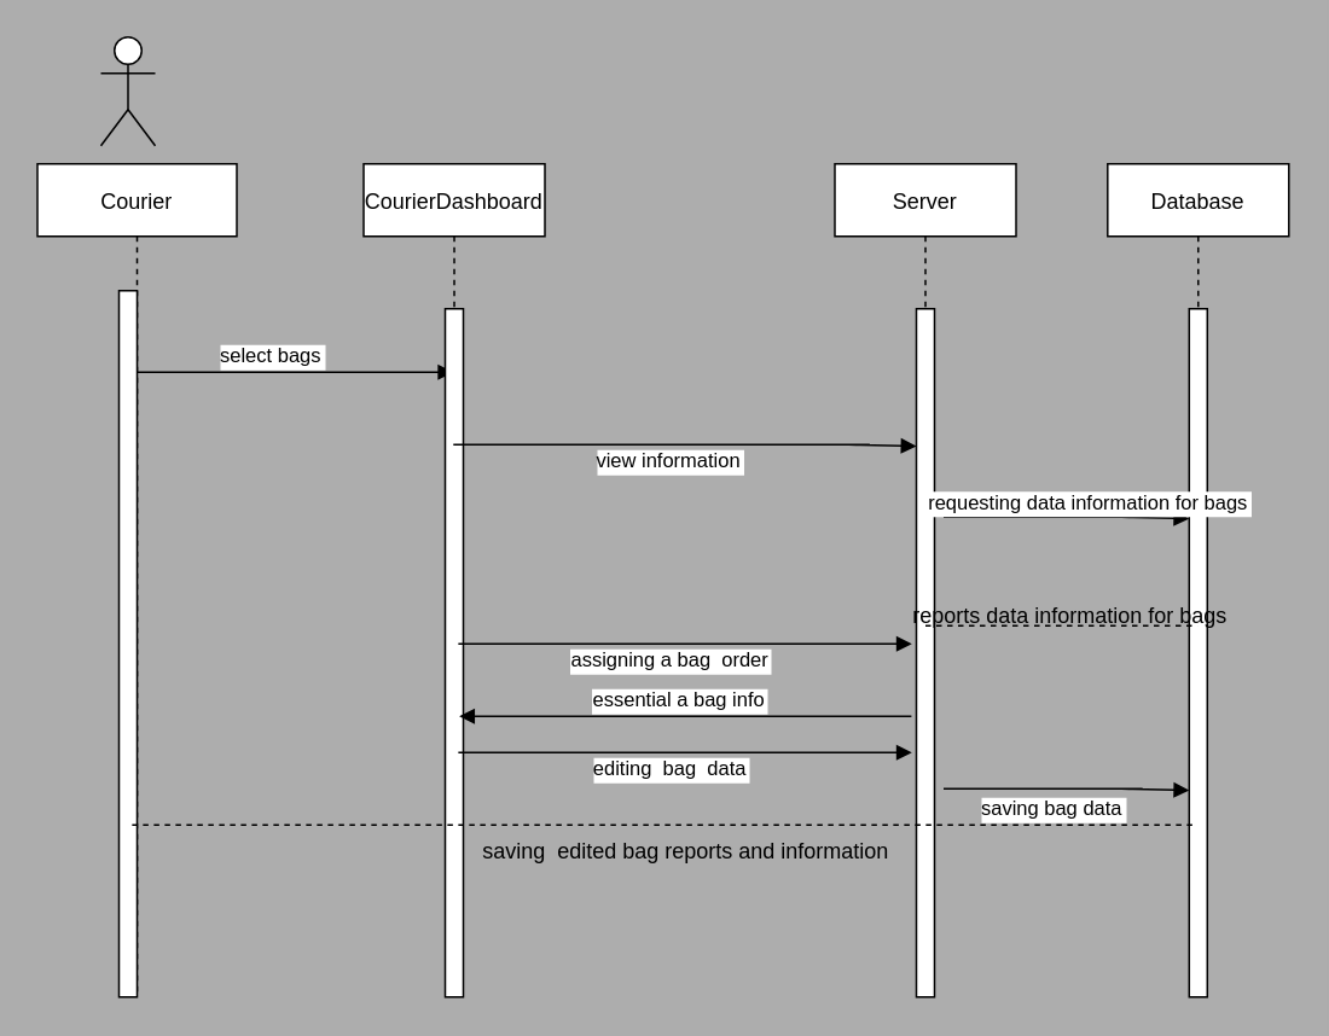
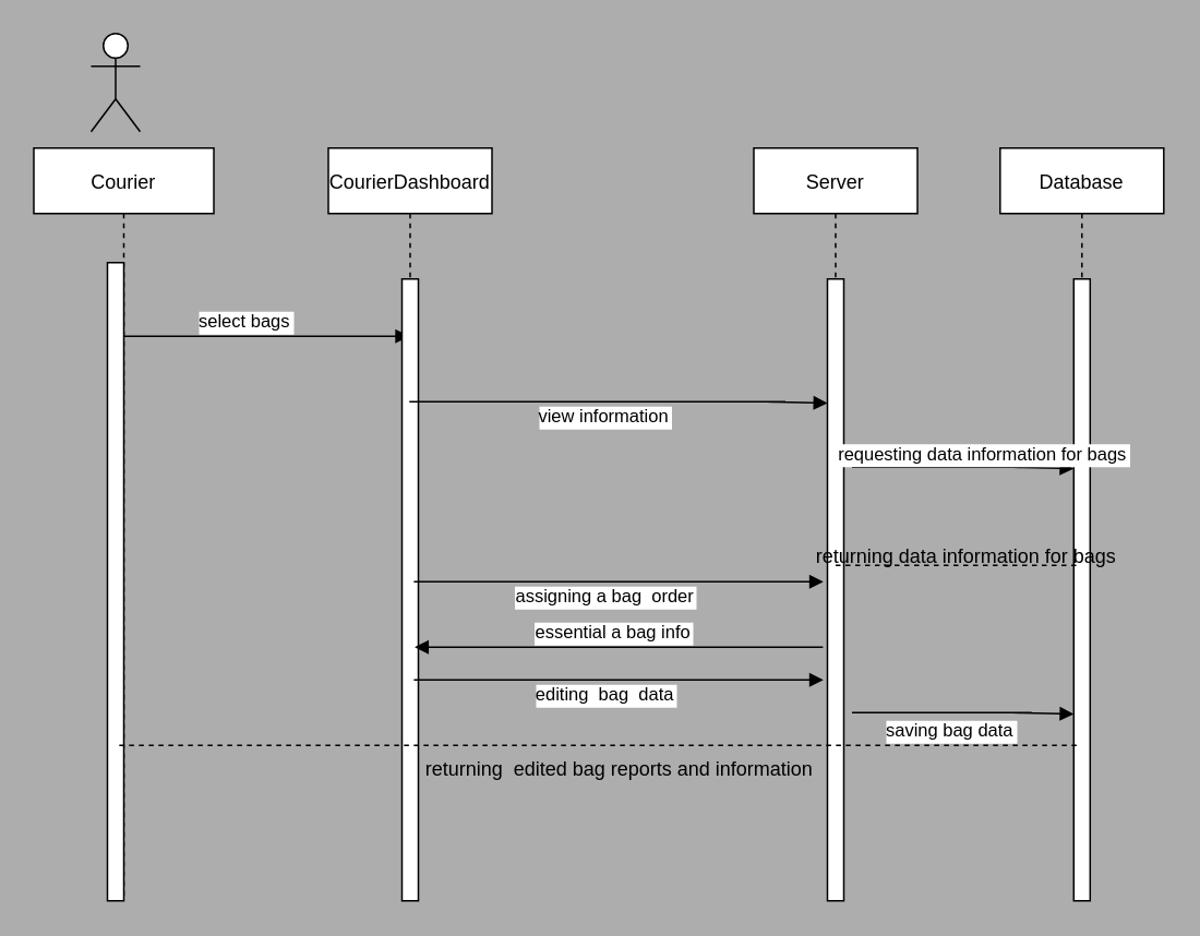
  <mxCell id="0" />
  <mxCell id="1" parent="0" />
  <mxCell id="2" value="Courier" style="shape=umlLifeline;perimeter=lifelinePerimeter;container=1;collapsible=0;recursiveResize=0;rounded=0;shadow=0;strokeWidth=1;" vertex="1" parent="1"><mxGeometry x="20" y="90" width="110" height="460" as="geometry" /></mxCell>
  <mxCell id="3" value="" style="points=[];perimeter=orthogonalPerimeter;rounded=0;shadow=0;strokeWidth=1;" vertex="1" parent="2"><mxGeometry x="45" y="70" width="10" height="390" as="geometry" /></mxCell>
  <mxCell id="4" value="select bags" style="verticalAlign=bottom;endArrow=block;shadow=0;strokeWidth=1;" edge="1" parent="2" target="6"><mxGeometry relative="1" as="geometry"><mxPoint x="55" y="115" as="sourcePoint" /><mxPoint x="166.5" y="115.9" as="targetPoint" /><Array as="points"><mxPoint x="145.5" y="115" /><mxPoint x="125.5" y="115" /></Array></mxGeometry></mxCell>
  <mxCell id="5" value="&lt;br&gt;" style="edgeLabel;html=1;align=center;verticalAlign=middle;resizable=0;points=[];" vertex="1" connectable="0" parent="4"><mxGeometry x="0.05" y="-4" relative="1" as="geometry"><mxPoint as="offset" /></mxGeometry></mxCell>
  <mxCell id="6" value="CourierDashboard" style="shape=umlLifeline;perimeter=lifelinePerimeter;container=1;collapsible=0;recursiveResize=0;rounded=0;shadow=0;strokeWidth=1;labelBackgroundColor=none;" vertex="1" parent="1"><mxGeometry x="200" y="90" width="100" height="460" as="geometry" /></mxCell>
  <mxCell id="7" value="" style="points=[];perimeter=orthogonalPerimeter;rounded=0;shadow=0;strokeWidth=1;" vertex="1" parent="6"><mxGeometry x="45" y="80" width="10" height="380" as="geometry" /></mxCell>
  <mxCell id="8" value="Server" style="shape=umlLifeline;perimeter=lifelinePerimeter;container=1;collapsible=0;recursiveResize=0;rounded=0;shadow=0;strokeWidth=1;" vertex="1" parent="1"><mxGeometry x="460" y="90" width="100" height="460" as="geometry" /></mxCell>
  <mxCell id="9" value="" style="points=[];perimeter=orthogonalPerimeter;rounded=0;shadow=0;strokeWidth=1;" vertex="1" parent="8"><mxGeometry x="45" y="80" width="10" height="380" as="geometry" /></mxCell>
  <mxCell id="10" value="view information" style="verticalAlign=bottom;endArrow=block;shadow=0;strokeWidth=1;entryX=0.1;entryY=0.016;entryDx=0;entryDy=0;entryPerimeter=0;" edge="1" parent="8" source="6"><mxGeometry x="-0.201" y="-18" relative="1" as="geometry"><mxPoint x="-66.5" y="155" as="sourcePoint" /><mxPoint x="45" y="155.9" as="targetPoint" /><Array as="points"><mxPoint x="24" y="155" /><mxPoint x="4" y="155" /></Array><mxPoint x="1" as="offset" /></mxGeometry></mxCell>
  <mxCell id="11" value="&lt;br&gt;" style="edgeLabel;html=1;align=center;verticalAlign=middle;resizable=0;points=[];" vertex="1" connectable="0" parent="10"><mxGeometry x="0.05" y="-4" relative="1" as="geometry"><mxPoint as="offset" /></mxGeometry></mxCell>
  <mxCell id="12" value="" style="shape=umlActor;verticalLabelPosition=bottom;verticalAlign=top;html=1;outlineConnect=0;" vertex="1" parent="1"><mxGeometry x="55" y="20" width="30" height="60" as="geometry" /></mxCell>
  <mxCell id="13" value="Database" style="shape=umlLifeline;perimeter=lifelinePerimeter;container=1;collapsible=0;recursiveResize=0;rounded=0;shadow=0;strokeWidth=1;" vertex="1" parent="1"><mxGeometry x="610.53" y="90" width="100" height="460" as="geometry" /></mxCell>
  <mxCell id="14" value="" style="points=[];perimeter=orthogonalPerimeter;rounded=0;shadow=0;strokeWidth=1;" vertex="1" parent="13"><mxGeometry x="45" y="80" width="10" height="380" as="geometry" /></mxCell>
- <mxCell id="15" value="reports data information for bags" style="text;html=1;strokeColor=none;fillColor=none;align=center;verticalAlign=middle;whiteSpace=wrap;rounded=0;" vertex="1" parent="13"><mxGeometry x="-120.53" y="235" width="200" height="30" as="geometry" /></mxCell>
+ <mxCell id="15" value="returning data information for bags" style="text;html=1;strokeColor=none;fillColor=none;align=center;verticalAlign=middle;whiteSpace=wrap;rounded=0;" vertex="1" parent="13"><mxGeometry x="-120.53" y="235" width="200" height="30" as="geometry" /></mxCell>
  <mxCell id="16" value="&lt;br&gt;" style="edgeLabel;html=1;align=center;verticalAlign=middle;resizable=0;points=[];" vertex="1" connectable="0" parent="1"><mxGeometry x="610.879" y="214.115" as="geometry" /></mxCell>
  <mxCell id="17" value="&lt;br&gt;" style="edgeLabel;html=1;align=center;verticalAlign=middle;resizable=0;points=[];" vertex="1" connectable="0" parent="1"><mxGeometry x="600.003" y="279.69" as="geometry" /></mxCell>
  <mxCell id="18" value="requesting data information for bags" style="verticalAlign=bottom;endArrow=block;shadow=0;strokeWidth=1;entryX=0.1;entryY=0.016;entryDx=0;entryDy=0;entryPerimeter=0;" edge="1" parent="1"><mxGeometry x="-0.088" y="-1" relative="1" as="geometry"><mxPoint x="520" y="285" as="sourcePoint" /><mxPoint x="655.5" y="285.9" as="targetPoint" /><Array as="points"><mxPoint x="634.5" y="285" /><mxPoint x="614.5" y="285" /></Array><mxPoint as="offset" /></mxGeometry></mxCell>
  <mxCell id="19" value="&lt;br&gt;" style="edgeLabel;html=1;align=center;verticalAlign=middle;resizable=0;points=[];" vertex="1" connectable="0" parent="18"><mxGeometry x="0.05" y="-4" relative="1" as="geometry"><mxPoint as="offset" /></mxGeometry></mxCell>
  <mxCell id="20" value="" style="endArrow=none;dashed=1;html=1;rounded=0;" edge="1" parent="1" target="13"><mxGeometry width="50" height="50" relative="1" as="geometry"><mxPoint x="510" y="345" as="sourcePoint" /><mxPoint x="480" y="355" as="targetPoint" /><Array as="points"><mxPoint x="540" y="345" /></Array></mxGeometry></mxCell>
  <mxCell id="21" value="editing  bag  data" style="verticalAlign=bottom;endArrow=block;shadow=0;strokeWidth=1;" edge="1" parent="1"><mxGeometry x="-0.195" y="-18" relative="1" as="geometry"><mxPoint x="252.25" y="415" as="sourcePoint" /><mxPoint x="502.5" y="415" as="targetPoint" /><Array as="points"><mxPoint x="486.75" y="415" /><mxPoint x="466.75" y="415" /></Array><mxPoint as="offset" /></mxGeometry></mxCell>
  <mxCell id="22" value="&lt;br&gt;" style="edgeLabel;html=1;align=center;verticalAlign=middle;resizable=0;points=[];" vertex="1" connectable="0" parent="21"><mxGeometry x="0.05" y="-4" relative="1" as="geometry"><mxPoint as="offset" /></mxGeometry></mxCell>
  <mxCell id="23" value="saving bag data" style="verticalAlign=bottom;endArrow=block;shadow=0;strokeWidth=1;entryX=0.1;entryY=0.016;entryDx=0;entryDy=0;entryPerimeter=0;" edge="1" parent="1"><mxGeometry x="-0.316" y="-20" relative="1" as="geometry"><mxPoint x="520" y="435" as="sourcePoint" /><mxPoint x="655.5" y="435.9" as="targetPoint" /><Array as="points"><mxPoint x="634.5" y="435" /><mxPoint x="614.5" y="435" /></Array><mxPoint as="offset" /></mxGeometry></mxCell>
  <mxCell id="24" value="&lt;br&gt;" style="edgeLabel;html=1;align=center;verticalAlign=middle;resizable=0;points=[];" vertex="1" connectable="0" parent="23"><mxGeometry x="0.05" y="-4" relative="1" as="geometry"><mxPoint as="offset" /></mxGeometry></mxCell>
  <mxCell id="25" value="" style="endArrow=none;dashed=1;html=1;rounded=0;" edge="1" parent="1"><mxGeometry width="50" height="50" relative="1" as="geometry"><mxPoint x="72.24" y="455" as="sourcePoint" /><mxPoint x="657.77" y="455" as="targetPoint" /></mxGeometry></mxCell>
- <mxCell id="26" value="saving&amp;nbsp; edited bag reports and information" style="text;html=1;strokeColor=none;fillColor=none;align=center;verticalAlign=middle;whiteSpace=wrap;rounded=0;" vertex="1" parent="1"><mxGeometry x="252.5" y="455" width="250" height="30" as="geometry" /></mxCell>
+ <mxCell id="26" value="returning&amp;nbsp; edited bag reports and information" style="text;html=1;strokeColor=none;fillColor=none;align=center;verticalAlign=middle;whiteSpace=wrap;rounded=0;" vertex="1" parent="1"><mxGeometry x="252.5" y="455" width="250" height="30" as="geometry" /></mxCell>
  <mxCell id="27" value="assigning a bag  order" style="verticalAlign=bottom;endArrow=block;shadow=0;strokeWidth=1;" edge="1" parent="1"><mxGeometry x="-0.195" y="-18" relative="1" as="geometry"><mxPoint x="252.25" y="355" as="sourcePoint" /><mxPoint x="502.5" y="355" as="targetPoint" /><Array as="points"><mxPoint x="486.75" y="355" /><mxPoint x="466.75" y="355" /></Array><mxPoint as="offset" /></mxGeometry></mxCell>
  <mxCell id="28" value="&lt;br&gt;" style="edgeLabel;html=1;align=center;verticalAlign=middle;resizable=0;points=[];" vertex="1" connectable="0" parent="27"><mxGeometry x="0.05" y="-4" relative="1" as="geometry"><mxPoint as="offset" /></mxGeometry></mxCell>
  <mxCell id="29" value="essential a bag info" style="verticalAlign=bottom;endArrow=block;shadow=0;strokeWidth=1;" edge="1" parent="1"><mxGeometry x="0.038" relative="1" as="geometry"><mxPoint x="502.25" y="395" as="sourcePoint" /><mxPoint x="252.75" y="395" as="targetPoint" /><Array as="points"><mxPoint x="479.75" y="395" /><mxPoint x="459.75" y="395" /><mxPoint x="302.75" y="395" /></Array><mxPoint x="1" as="offset" /></mxGeometry></mxCell>
  <mxCell id="30" value="&lt;br&gt;" style="edgeLabel;html=1;align=center;verticalAlign=middle;resizable=0;points=[];" vertex="1" connectable="0" parent="29"><mxGeometry x="0.05" y="-4" relative="1" as="geometry"><mxPoint as="offset" /></mxGeometry></mxCell>
